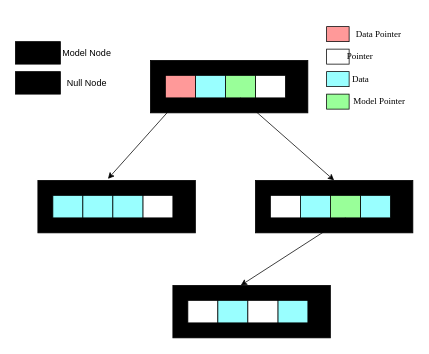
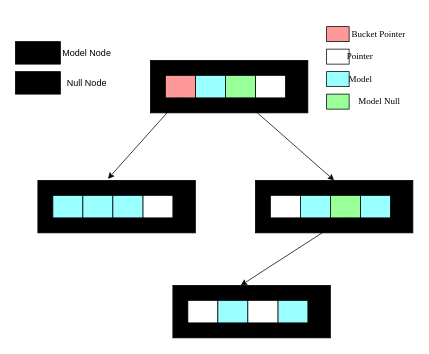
  <mxCell id="0" />
  <mxCell id="1" parent="0" />
  <mxCell id="2" value="" style="rounded=0;whiteSpace=wrap;html=1;glass=0;strokeColor=default;align=center;verticalAlign=middle;fontFamily=Helvetica;fontSize=12;fontColor=default;fillColor=light-dark(#000000,var(--ge-dark-color, #121212));fillStyle=cross-hatch;" vertex="1" parent="1"><mxGeometry x="200" y="80" width="210" height="70" as="geometry" /></mxCell>
  <mxCell id="3" value="" style="rounded=0;whiteSpace=wrap;html=1;glass=0;strokeColor=default;align=center;verticalAlign=middle;fontFamily=Helvetica;fontSize=12;fontColor=default;fillColor=light-dark(#FFFFFF,var(--ge-dark-color, #121212));fillStyle=auto;" vertex="1" parent="1"><mxGeometry x="340" y="100" width="40" height="30" as="geometry" /></mxCell>
  <mxCell id="4" value="" style="rounded=0;whiteSpace=wrap;html=1;glass=0;strokeColor=default;align=center;verticalAlign=middle;fontFamily=Helvetica;fontSize=12;fontColor=default;fillColor=light-dark(#99FF99,var(--ge-dark-color, #121212));fillStyle=auto;" vertex="1" parent="1"><mxGeometry x="300" y="100" width="40" height="30" as="geometry" /></mxCell>
  <mxCell id="5" value="" style="rounded=0;whiteSpace=wrap;html=1;glass=0;strokeColor=light-dark(#000000,#FFFFFF);align=center;verticalAlign=middle;fontFamily=Helvetica;fontSize=12;fontColor=default;fillColor=light-dark(#99FFFF,var(--ge-dark-color, #121212));fillStyle=auto;" vertex="1" parent="1"><mxGeometry x="260" y="100" width="40" height="30" as="geometry" /></mxCell>
  <mxCell id="6" value="" style="rounded=0;whiteSpace=wrap;html=1;glass=0;strokeColor=default;align=center;verticalAlign=middle;fontFamily=Helvetica;fontSize=12;fontColor=default;fillColor=light-dark(#FF9999,var(--ge-dark-color, #121212));fillStyle=auto;" vertex="1" parent="1"><mxGeometry x="220" y="100" width="40" height="30" as="geometry" /></mxCell>
  <mxCell id="7" value="" style="rounded=0;whiteSpace=wrap;html=1;glass=0;strokeColor=default;align=center;verticalAlign=middle;fontFamily=Helvetica;fontSize=12;fontColor=default;fillColor=light-dark(#000000,var(--ge-dark-color, #121212));fillStyle=dashed;" vertex="1" parent="1"><mxGeometry x="50" y="240" width="210" height="70" as="geometry" /></mxCell>
  <mxCell id="8" value="" style="rounded=0;whiteSpace=wrap;html=1;glass=0;strokeColor=default;align=center;verticalAlign=middle;fontFamily=Helvetica;fontSize=12;fontColor=default;fillColor=light-dark(#FFFFFF,var(--ge-dark-color, #121212));fillStyle=auto;" vertex="1" parent="1"><mxGeometry x="190" y="260" width="40" height="30" as="geometry" /></mxCell>
  <mxCell id="9" value="" style="rounded=0;whiteSpace=wrap;html=1;glass=0;strokeColor=default;align=center;verticalAlign=middle;fontFamily=Helvetica;fontSize=12;fontColor=default;fillColor=light-dark(#99FFFF,var(--ge-dark-color, #121212));fillStyle=auto;" vertex="1" parent="1"><mxGeometry x="70" y="260" width="40" height="30" as="geometry" /></mxCell>
  <mxCell id="10" value="" style="rounded=0;whiteSpace=wrap;html=1;glass=0;strokeColor=default;align=center;verticalAlign=middle;fontFamily=Helvetica;fontSize=12;fontColor=default;fillColor=light-dark(#99FFFF,var(--ge-dark-color, #121212));fillStyle=auto;" vertex="1" parent="1"><mxGeometry x="110" y="260" width="40" height="30" as="geometry" /></mxCell>
  <mxCell id="11" value="" style="rounded=0;whiteSpace=wrap;html=1;glass=0;strokeColor=default;align=center;verticalAlign=middle;fontFamily=Helvetica;fontSize=12;fontColor=default;fillColor=light-dark(#99FFFF,var(--ge-dark-color, #121212));fillStyle=auto;" vertex="1" parent="1"><mxGeometry x="150" y="260" width="40" height="30" as="geometry" /></mxCell>
  <mxCell id="12" value="" style="rounded=0;whiteSpace=wrap;html=1;glass=0;strokeColor=default;align=center;verticalAlign=middle;fontFamily=Helvetica;fontSize=12;fontColor=default;fillColor=light-dark(#000000,var(--ge-dark-color, #121212));fillStyle=cross-hatch;" vertex="1" parent="1"><mxGeometry x="340" y="240" width="210" height="70" as="geometry" /></mxCell>
  <mxCell id="13" value="" style="rounded=0;whiteSpace=wrap;html=1;glass=0;strokeColor=default;align=center;verticalAlign=middle;fontFamily=Helvetica;fontSize=12;fontColor=default;fillColor=light-dark(#99FFFF,var(--ge-dark-color, #121212));fillStyle=auto;" vertex="1" parent="1"><mxGeometry x="480" y="260" width="40" height="30" as="geometry" /></mxCell>
  <mxCell id="14" value="" style="rounded=0;whiteSpace=wrap;html=1;glass=0;strokeColor=default;align=center;verticalAlign=middle;fontFamily=Helvetica;fontSize=12;fontColor=default;fillColor=light-dark(#FFFFFF,var(--ge-dark-color, #121212));fillStyle=auto;" vertex="1" parent="1"><mxGeometry x="360" y="260" width="40" height="30" as="geometry" /></mxCell>
  <mxCell id="15" value="" style="rounded=0;whiteSpace=wrap;html=1;glass=0;strokeColor=default;align=center;verticalAlign=middle;fontFamily=Helvetica;fontSize=12;fontColor=default;fillColor=light-dark(#99FFFF,var(--ge-dark-color, #121212));fillStyle=auto;" vertex="1" parent="1"><mxGeometry x="400" y="260" width="40" height="30" as="geometry" /></mxCell>
  <mxCell id="16" value="" style="rounded=0;whiteSpace=wrap;html=1;glass=0;strokeColor=default;align=center;verticalAlign=middle;fontFamily=Helvetica;fontSize=12;fontColor=default;fillColor=light-dark(#99FF99,var(--ge-dark-color, #121212));fillStyle=auto;" vertex="1" parent="1"><mxGeometry x="440" y="260" width="40" height="30" as="geometry" /></mxCell>
  <mxCell id="17" value="" style="endArrow=classic;html=1;rounded=0;fontFamily=Helvetica;fontSize=12;fontColor=default;exitX=0.5;exitY=1;exitDx=0;exitDy=0;entryX=0.445;entryY=-0.029;entryDx=0;entryDy=0;entryPerimeter=0;" edge="1" parent="1" source="6" target="7"><mxGeometry width="50" height="50" relative="1" as="geometry"><mxPoint x="280" y="260" as="sourcePoint" /><mxPoint x="330" y="210" as="targetPoint" /></mxGeometry></mxCell>
  <mxCell id="18" value="" style="endArrow=classic;html=1;rounded=0;fontFamily=Helvetica;fontSize=12;fontColor=default;exitX=0.5;exitY=1;exitDx=0;exitDy=0;entryX=0.5;entryY=0;entryDx=0;entryDy=0;" edge="1" parent="1" source="4" target="12"><mxGeometry width="50" height="50" relative="1" as="geometry"><mxPoint x="280" y="260" as="sourcePoint" /><mxPoint x="330" y="210" as="targetPoint" /></mxGeometry></mxCell>
  <mxCell id="19" value="" style="rounded=0;whiteSpace=wrap;html=1;glass=0;strokeColor=default;align=center;verticalAlign=middle;fontFamily=Helvetica;fontSize=12;fontColor=default;fillColor=light-dark(#000000,var(--ge-dark-color, #121212));fillStyle=cross-hatch;" vertex="1" parent="1"><mxGeometry x="230" y="380" width="210" height="70" as="geometry" /></mxCell>
  <mxCell id="20" value="" style="rounded=0;whiteSpace=wrap;html=1;glass=0;strokeColor=default;align=center;verticalAlign=middle;fontFamily=Helvetica;fontSize=12;fontColor=default;fillColor=light-dark(#99FFFF,var(--ge-dark-color, #121212));fillStyle=auto;" vertex="1" parent="1"><mxGeometry x="370" y="400" width="40" height="30" as="geometry" /></mxCell>
  <mxCell id="21" value="" style="rounded=0;whiteSpace=wrap;html=1;glass=0;strokeColor=default;align=center;verticalAlign=middle;fontFamily=Helvetica;fontSize=12;fontColor=default;fillColor=light-dark(#FFFFFF,var(--ge-dark-color, #121212));fillStyle=auto;" vertex="1" parent="1"><mxGeometry x="250" y="400" width="40" height="30" as="geometry" /></mxCell>
  <mxCell id="22" value="" style="rounded=0;whiteSpace=wrap;html=1;glass=0;strokeColor=default;align=center;verticalAlign=middle;fontFamily=Helvetica;fontSize=12;fontColor=default;fillColor=light-dark(#99FFFF,var(--ge-dark-color, #121212));fillStyle=auto;" vertex="1" parent="1"><mxGeometry x="290" y="400" width="40" height="30" as="geometry" /></mxCell>
  <mxCell id="23" value="" style="rounded=0;whiteSpace=wrap;html=1;glass=0;strokeColor=default;align=center;verticalAlign=middle;fontFamily=Helvetica;fontSize=12;fontColor=default;fillColor=light-dark(#FFFFFF,var(--ge-dark-color, #121212));fillStyle=auto;" vertex="1" parent="1"><mxGeometry x="330" y="400" width="40" height="30" as="geometry" /></mxCell>
  <mxCell id="24" value="" style="endArrow=classic;html=1;rounded=0;fontFamily=Helvetica;fontSize=12;fontColor=default;exitX=0.5;exitY=1;exitDx=0;exitDy=0;entryX=0.431;entryY=0;entryDx=0;entryDy=0;entryPerimeter=0;" edge="1" parent="1" source="16" target="19"><mxGeometry width="50" height="50" relative="1" as="geometry"><mxPoint x="280" y="360" as="sourcePoint" /><mxPoint x="330" y="310" as="targetPoint" /></mxGeometry></mxCell>
  <mxCell id="25" value="" style="rounded=0;whiteSpace=wrap;html=1;glass=0;strokeColor=default;align=center;verticalAlign=middle;fontFamily=Helvetica;fontSize=12;fontColor=default;fillColor=light-dark(#000000,var(--ge-dark-color, #121212));fillStyle=cross-hatch;" vertex="1" parent="1"><mxGeometry x="20" y="55" width="60" height="30" as="geometry" /></mxCell>
  <mxCell id="26" value="" style="rounded=0;whiteSpace=wrap;html=1;glass=0;strokeColor=default;align=center;verticalAlign=middle;fontFamily=Helvetica;fontSize=12;fontColor=default;fillColor=light-dark(#000000,var(--ge-dark-color, #121212));fillStyle=dashed;" vertex="1" parent="1"><mxGeometry x="20" y="95" width="60" height="30" as="geometry" /></mxCell>
  <mxCell id="27" value="Model Node" style="text;html=1;align=center;verticalAlign=middle;resizable=0;points=[];autosize=1;strokeColor=none;fillColor=none;fontFamily=Helvetica;fontSize=12;fontColor=default;" vertex="1" parent="1"><mxGeometry x="70" y="55" width="90" height="30" as="geometry" /></mxCell>
  <mxCell id="28" value="Null Node" style="text;html=1;align=center;verticalAlign=middle;resizable=0;points=[];autosize=1;strokeColor=none;fillColor=none;fontFamily=Helvetica;fontSize=12;fontColor=default;" vertex="1" parent="1"><mxGeometry x="70" y="95" width="90" height="30" as="geometry" /></mxCell>
  <mxCell id="29" value="" style="rounded=0;whiteSpace=wrap;html=1;glass=0;strokeColor=default;align=center;verticalAlign=middle;fontFamily=Helvetica;fontSize=12;fontColor=default;fillColor=light-dark(#FF9999,var(--ge-dark-color, #121212));fillStyle=auto;" vertex="1" parent="1"><mxGeometry x="435" y="35" width="30" height="20" as="geometry" /></mxCell>
  <mxCell id="30" value="" style="rounded=0;whiteSpace=wrap;html=1;glass=0;strokeColor=default;align=center;verticalAlign=middle;fontFamily=Helvetica;fontSize=12;fontColor=default;fillColor=light-dark(#FFFFFF,var(--ge-dark-color, #121212));fillStyle=auto;" vertex="1" parent="1"><mxGeometry x="435" y="65" width="30" height="20" as="geometry" /></mxCell>
  <mxCell id="31" value="" style="rounded=0;whiteSpace=wrap;html=1;glass=0;strokeColor=light-dark(#000000,#FFFFFF);align=center;verticalAlign=middle;fontFamily=Helvetica;fontSize=12;fontColor=default;fillColor=light-dark(#99FFFF,var(--ge-dark-color, #121212));fillStyle=auto;" vertex="1" parent="1"><mxGeometry x="435" y="95" width="30" height="20" as="geometry" /></mxCell>
  <mxCell id="32" value="" style="rounded=0;whiteSpace=wrap;html=1;glass=0;strokeColor=default;align=center;verticalAlign=middle;fontFamily=Helvetica;fontSize=12;fontColor=default;fillColor=light-dark(#99FF99,var(--ge-dark-color, #121212));fillStyle=auto;" vertex="1" parent="1"><mxGeometry x="435" y="125" width="30" height="20" as="geometry" /></mxCell>
  <mxCell id="33" value="&lt;p class=&quot;MsoNormal&quot;&gt;&lt;span style=&quot;mso-spacerun:'yes';font-family:宋体;mso-ascii-font-family:Calibri;&lt;br/&gt;mso-hansi-font-family:'Cambria Math';mso-bidi-font-family:'Times New Roman';mso-ansi-font-style:normal;&lt;br/&gt;font-size:10.5pt;mso-font-kerning:1.0pt;&quot;&gt;&lt;font face=&quot;Calibri&quot;&gt;Pointer&lt;/font&gt;&lt;/span&gt;&lt;/p&gt;" style="text;html=1;align=center;verticalAlign=middle;resizable=0;points=[];autosize=1;strokeColor=none;fillColor=none;fontFamily=Helvetica;fontSize=12;fontColor=default;" vertex="1" parent="1"><mxGeometry x="459" y="50" width="40" height="50" as="geometry" /></mxCell>
- <mxCell id="34" value="&lt;p class=&quot;MsoNormal&quot;&gt;&lt;span style=&quot;mso-spacerun:'yes';font-family:宋体;mso-ascii-font-family:Calibri;&lt;br/&gt;mso-hansi-font-family:'Cambria Math';mso-bidi-font-family:'Times New Roman';mso-ansi-font-style:normal;&lt;br/&gt;font-size:10.5pt;mso-font-kerning:1.0pt;&quot;&gt;&lt;font face=&quot;Calibri&quot;&gt;Data&lt;/font&gt;&lt;/span&gt;&lt;/p&gt;" style="text;html=1;align=center;verticalAlign=middle;resizable=0;points=[];autosize=1;strokeColor=none;fillColor=none;fontFamily=Helvetica;fontSize=12;fontColor=default;" vertex="1" parent="1"><mxGeometry x="455" y="80" width="50" height="50" as="geometry" /></mxCell>
- <mxCell id="35" value="&lt;p class=&quot;MsoNormal&quot;&gt;&lt;span style=&quot;mso-spacerun:'yes';font-family:宋体;mso-ascii-font-family:Calibri;&lt;br/&gt;mso-hansi-font-family:'Cambria Math';mso-bidi-font-family:'Times New Roman';mso-ansi-font-style:normal;&lt;br/&gt;font-size:10.5pt;mso-font-kerning:1.0pt;&quot;&gt;&lt;font face=&quot;Calibri&quot;&gt;Data Pointer&lt;/font&gt;&lt;/span&gt;&lt;/p&gt;" style="text;html=1;align=center;verticalAlign=middle;resizable=0;points=[];autosize=1;strokeColor=none;fillColor=none;fontFamily=Helvetica;fontSize=12;fontColor=default;" vertex="1" parent="1"><mxGeometry x="459" y="20" width="90" height="50" as="geometry" /></mxCell>
- <mxCell id="36" value="&lt;p class=&quot;MsoNormal&quot;&gt;&lt;span style=&quot;mso-spacerun:'yes';font-family:宋体;mso-ascii-font-family:Calibri;&lt;br/&gt;mso-hansi-font-family:'Cambria Math';mso-bidi-font-family:'Times New Roman';mso-ansi-font-style:normal;&lt;br/&gt;font-size:10.5pt;mso-font-kerning:1.0pt;&quot;&gt;&lt;font face=&quot;Calibri&quot;&gt;Model Pointer&lt;/font&gt;&lt;/span&gt;&lt;/p&gt;" style="text;html=1;align=center;verticalAlign=middle;resizable=0;points=[];autosize=1;strokeColor=none;fillColor=none;fontFamily=Helvetica;fontSize=12;fontColor=default;" vertex="1" parent="1"><mxGeometry x="460" y="110" width="90" height="50" as="geometry" /></mxCell>
+ <mxCell id="34" value="&lt;p class=&quot;MsoNormal&quot;&gt;&lt;span style=&quot;mso-spacerun:'yes';font-family:宋体;mso-ascii-font-family:Calibri;&lt;br/&gt;mso-hansi-font-family:'Cambria Math';mso-bidi-font-family:'Times New Roman';mso-ansi-font-style:normal;&lt;br/&gt;font-size:10.5pt;mso-font-kerning:1.0pt;&quot;&gt;&lt;font face=&quot;Calibri&quot;&gt;Model&lt;/font&gt;&lt;/span&gt;&lt;/p&gt;" style="text;html=1;align=center;verticalAlign=middle;resizable=0;points=[];autosize=1;strokeColor=none;fillColor=none;fontFamily=Helvetica;fontSize=12;fontColor=default;" vertex="1" parent="1"><mxGeometry x="455" y="80" width="50" height="50" as="geometry" /></mxCell>
+ <mxCell id="35" value="&lt;p class=&quot;MsoNormal&quot;&gt;&lt;span style=&quot;mso-spacerun:'yes';font-family:宋体;mso-ascii-font-family:Calibri;&lt;br/&gt;mso-hansi-font-family:'Cambria Math';mso-bidi-font-family:'Times New Roman';mso-ansi-font-style:normal;&lt;br/&gt;font-size:10.5pt;mso-font-kerning:1.0pt;&quot;&gt;&lt;font face=&quot;Calibri&quot;&gt;Bucket Pointer&lt;/font&gt;&lt;/span&gt;&lt;/p&gt;" style="text;html=1;align=center;verticalAlign=middle;resizable=0;points=[];autosize=1;strokeColor=none;fillColor=none;fontFamily=Helvetica;fontSize=12;fontColor=default;" vertex="1" parent="1"><mxGeometry x="459" y="20" width="90" height="50" as="geometry" /></mxCell>
+ <mxCell id="36" value="&lt;p class=&quot;MsoNormal&quot;&gt;&lt;span style=&quot;mso-spacerun:'yes';font-family:宋体;mso-ascii-font-family:Calibri;&lt;br/&gt;mso-hansi-font-family:'Cambria Math';mso-bidi-font-family:'Times New Roman';mso-ansi-font-style:normal;&lt;br/&gt;font-size:10.5pt;mso-font-kerning:1.0pt;&quot;&gt;&lt;font face=&quot;Calibri&quot;&gt;Model Null&lt;/font&gt;&lt;/span&gt;&lt;/p&gt;" style="text;html=1;align=center;verticalAlign=middle;resizable=0;points=[];autosize=1;strokeColor=none;fillColor=none;fontFamily=Helvetica;fontSize=12;fontColor=default;" vertex="1" parent="1"><mxGeometry x="460" y="110" width="90" height="50" as="geometry" /></mxCell>
